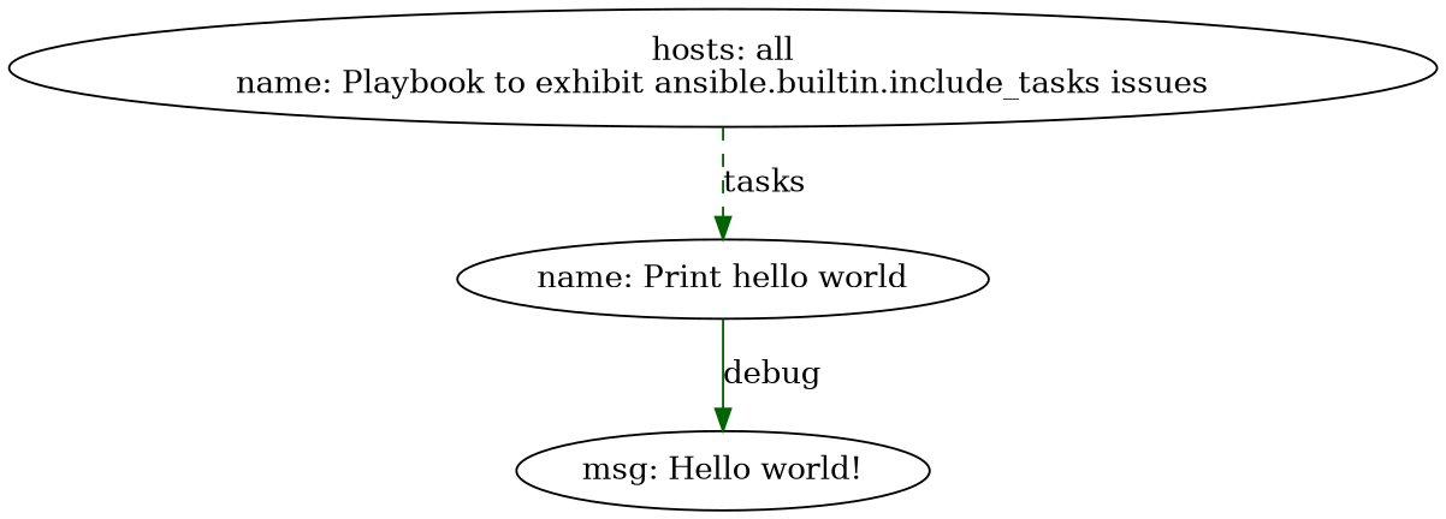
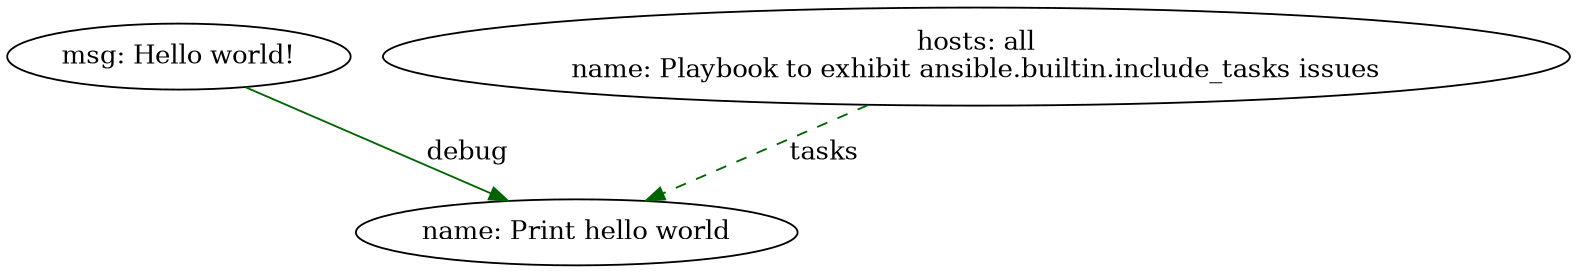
  digraph {
    edge [color=darkgreen]
    n1 [label="msg: Hello world!\n"]
    n2 [label="name: Print hello world\n"]
    n3 [label="hosts: all\nname: Playbook to exhibit ansible.builtin.include_tasks issues\n"]
-   n2 -> n1 [label=debug style=solid]
+   n1 -> n2 [label=debug style=solid]
    n3 -> n2 [label=tasks style=dashed]
  }
